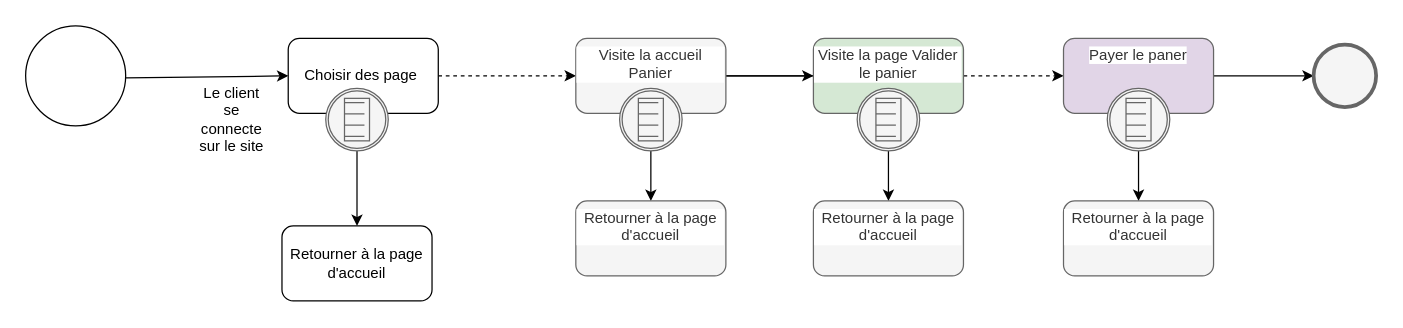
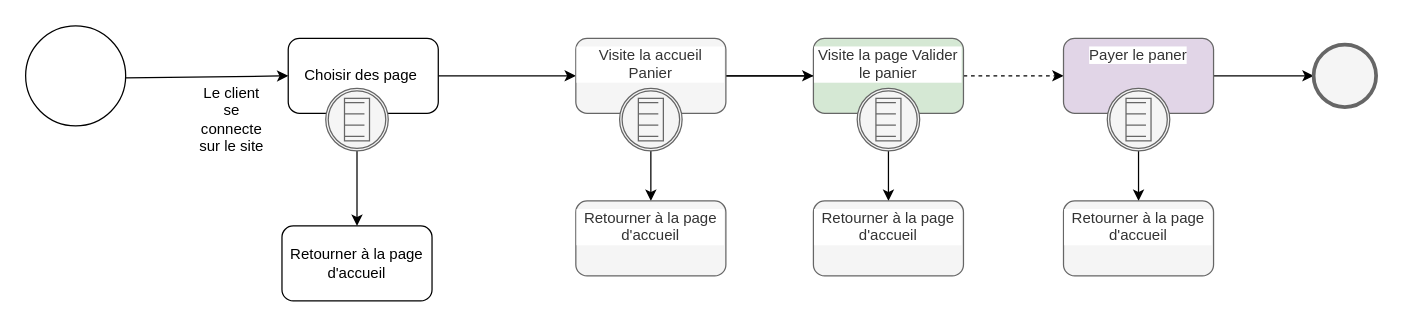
  <mxCell id="0" />
  <mxCell id="1" parent="0" />
  <mxCell id="2" style="edgeStyle=none;html=1;entryX=0;entryY=0.5;entryDx=0;entryDy=0;" edge="1" parent="1" source="3" target="6"><mxGeometry relative="1" as="geometry" /></mxCell>
  <mxCell id="3" value="" style="ellipse;whiteSpace=wrap;html=1;aspect=fixed;" vertex="1" parent="1"><mxGeometry x="20" y="20" width="80" height="80" as="geometry" /></mxCell>
  <mxCell id="4" value="Le client se connecte sur le site" style="text;html=1;strokeColor=none;fillColor=none;align=center;verticalAlign=middle;whiteSpace=wrap;rounded=0;" vertex="1" parent="1"><mxGeometry x="155" y="80" width="60" height="30" as="geometry" /></mxCell>
- <mxCell id="5" style="edgeStyle=none;html=1;exitX=1;exitY=0.5;exitDx=0;exitDy=0;entryX=0;entryY=0.5;entryDx=0;entryDy=0;dashed=1;" edge="1" parent="1" source="6" target="17"><mxGeometry relative="1" as="geometry" /></mxCell>
+ <mxCell id="5" style="edgeStyle=none;html=1;exitX=1;exitY=0.5;exitDx=0;exitDy=0;entryX=0;entryY=0.5;entryDx=0;entryDy=0;" edge="1" parent="1" source="6" target="17"><mxGeometry relative="1" as="geometry" /></mxCell>
  <mxCell id="6" value="Choisir des page&amp;nbsp;" style="rounded=1;whiteSpace=wrap;html=1;" vertex="1" parent="1"><mxGeometry x="230" y="30" width="120" height="60" as="geometry" /></mxCell>
  <mxCell id="7" style="edgeStyle=none;html=1;" edge="1" parent="1" source="8" target="9"><mxGeometry relative="1" as="geometry" /></mxCell>
  <mxCell id="8" value="" style="points=[[0.145,0.145,0],[0.5,0,0],[0.855,0.145,0],[1,0.5,0],[0.855,0.855,0],[0.5,1,0],[0.145,0.855,0],[0,0.5,0]];shape=mxgraph.bpmn.event;html=1;verticalLabelPosition=bottom;labelBackgroundColor=#ffffff;verticalAlign=top;align=center;perimeter=ellipsePerimeter;outlineConnect=0;aspect=fixed;outline=boundInt;symbol=conditional;fillColor=#f5f5f5;fontColor=#333333;strokeColor=#666666;" vertex="1" parent="1"><mxGeometry x="260" y="70" width="50" height="50" as="geometry" /></mxCell>
  <mxCell id="9" value="Retourner à la page d'accueil" style="rounded=1;whiteSpace=wrap;html=1;" vertex="1" parent="1"><mxGeometry x="225" y="180" width="120" height="60" as="geometry" /></mxCell>
  <mxCell id="10" value="" style="edgeStyle=none;html=1;strokeColor=#000000;entryX=0;entryY=0.5;entryDx=0;entryDy=0;entryPerimeter=0;" edge="1" parent="1" source="15" target="11"><mxGeometry relative="1" as="geometry"><mxPoint x="1060" y="160" as="targetPoint" /><mxPoint x="1060" y="60" as="sourcePoint" /></mxGeometry></mxCell>
  <mxCell id="11" value="" style="points=[[0.145,0.145,0],[0.5,0,0],[0.855,0.145,0],[1,0.5,0],[0.855,0.855,0],[0.5,1,0],[0.145,0.855,0],[0,0.5,0]];shape=mxgraph.bpmn.event;html=1;verticalLabelPosition=bottom;labelBackgroundColor=#ffffff;verticalAlign=top;align=center;perimeter=ellipsePerimeter;outlineConnect=0;aspect=fixed;outline=end;symbol=terminate2;fillColor=#f5f5f5;fontColor=#333333;strokeColor=#666666;" vertex="1" parent="1"><mxGeometry x="1050" y="35" width="50" height="50" as="geometry" /></mxCell>
  <mxCell id="12" value="" style="edgeStyle=none;html=1;" edge="1" parent="1"><mxGeometry relative="1" as="geometry"><mxPoint x="580" y="60" as="sourcePoint" /><mxPoint x="660" y="60" as="targetPoint" /></mxGeometry></mxCell>
  <mxCell id="13" style="edgeStyle=none;html=1;exitX=1;exitY=0.5;exitDx=0;exitDy=0;strokeColor=#000000;entryX=0;entryY=0.5;entryDx=0;entryDy=0;" edge="1" parent="1" target="16"><mxGeometry relative="1" as="geometry"><mxPoint x="580" y="60" as="sourcePoint" /><mxPoint x="670" y="60" as="targetPoint" /></mxGeometry></mxCell>
  <mxCell id="14" value="" style="edgeStyle=none;html=1;strokeColor=#000000;exitX=1;exitY=0.5;exitDx=0;exitDy=0;dashed=1;" edge="1" parent="1" source="16" target="15"><mxGeometry relative="1" as="geometry"><mxPoint x="780" y="60" as="sourcePoint" /></mxGeometry></mxCell>
  <mxCell id="15" value="Payer le paner" style="rounded=1;whiteSpace=wrap;html=1;verticalAlign=top;fillColor=#e1d5e7;strokeColor=#666666;fontColor=#333333;labelBackgroundColor=#ffffff;" vertex="1" parent="1"><mxGeometry x="850" y="30" width="120" height="60" as="geometry" /></mxCell>
  <mxCell id="16" value="Visite la page Valider le panier" style="rounded=1;whiteSpace=wrap;html=1;verticalAlign=top;fillColor=#d5e8d4;strokeColor=#666666;fontColor=#333333;labelBackgroundColor=#ffffff;" vertex="1" parent="1"><mxGeometry x="650" y="30" width="120" height="60" as="geometry" /></mxCell>
  <mxCell id="17" value="Visite la accueil Panier" style="rounded=1;whiteSpace=wrap;html=1;verticalAlign=top;fillColor=#f5f5f5;strokeColor=#666666;fontColor=#333333;labelBackgroundColor=#ffffff;" vertex="1" parent="1"><mxGeometry x="460" y="30" width="120" height="60" as="geometry" /></mxCell>
  <mxCell id="18" style="edgeStyle=none;html=1;exitX=0.5;exitY=1;exitDx=0;exitDy=0;exitPerimeter=0;entryX=0.5;entryY=0;entryDx=0;entryDy=0;strokeColor=#000000;" edge="1" parent="1" source="20" target="19"><mxGeometry relative="1" as="geometry"><mxPoint x="520" y="120" as="sourcePoint" /></mxGeometry></mxCell>
  <mxCell id="19" value="Retourner à la page d'accueil" style="rounded=1;whiteSpace=wrap;html=1;verticalAlign=top;fillColor=#f5f5f5;strokeColor=#666666;fontColor=#333333;labelBackgroundColor=#ffffff;" vertex="1" parent="1"><mxGeometry x="460" y="160" width="120" height="60" as="geometry" /></mxCell>
  <mxCell id="20" value="" style="points=[[0.145,0.145,0],[0.5,0,0],[0.855,0.145,0],[1,0.5,0],[0.855,0.855,0],[0.5,1,0],[0.145,0.855,0],[0,0.5,0]];shape=mxgraph.bpmn.event;html=1;verticalLabelPosition=bottom;labelBackgroundColor=#ffffff;verticalAlign=top;align=center;perimeter=ellipsePerimeter;outlineConnect=0;aspect=fixed;outline=boundInt;symbol=conditional;fillColor=#f5f5f5;fontColor=#333333;strokeColor=#666666;" vertex="1" parent="1"><mxGeometry x="495" y="70" width="50" height="50" as="geometry" /></mxCell>
  <mxCell id="21" style="edgeStyle=none;html=1;exitX=0.5;exitY=1;exitDx=0;exitDy=0;exitPerimeter=0;entryX=0.5;entryY=0;entryDx=0;entryDy=0;strokeColor=#000000;" edge="1" parent="1" source="23" target="22"><mxGeometry relative="1" as="geometry"><mxPoint x="710" y="120" as="sourcePoint" /></mxGeometry></mxCell>
  <mxCell id="22" value="Retourner à la page d'accueil" style="rounded=1;whiteSpace=wrap;html=1;verticalAlign=top;fillColor=#f5f5f5;strokeColor=#666666;fontColor=#333333;labelBackgroundColor=#ffffff;" vertex="1" parent="1"><mxGeometry x="650" y="160" width="120" height="60" as="geometry" /></mxCell>
  <mxCell id="23" value="" style="points=[[0.145,0.145,0],[0.5,0,0],[0.855,0.145,0],[1,0.5,0],[0.855,0.855,0],[0.5,1,0],[0.145,0.855,0],[0,0.5,0]];shape=mxgraph.bpmn.event;html=1;verticalLabelPosition=bottom;labelBackgroundColor=#ffffff;verticalAlign=top;align=center;perimeter=ellipsePerimeter;outlineConnect=0;aspect=fixed;outline=boundInt;symbol=conditional;fillColor=#f5f5f5;fontColor=#333333;strokeColor=#666666;" vertex="1" parent="1"><mxGeometry x="685" y="70" width="50" height="50" as="geometry" /></mxCell>
  <mxCell id="24" style="edgeStyle=none;html=1;exitX=0.5;exitY=1;exitDx=0;exitDy=0;exitPerimeter=0;entryX=0.5;entryY=0;entryDx=0;entryDy=0;strokeColor=#000000;" edge="1" parent="1" source="26" target="25"><mxGeometry relative="1" as="geometry"><mxPoint x="910" y="120" as="sourcePoint" /></mxGeometry></mxCell>
  <mxCell id="25" value="Retourner à la page d'accueil" style="rounded=1;whiteSpace=wrap;html=1;verticalAlign=top;fillColor=#f5f5f5;strokeColor=#666666;fontColor=#333333;labelBackgroundColor=#ffffff;" vertex="1" parent="1"><mxGeometry x="850" y="160" width="120" height="60" as="geometry" /></mxCell>
  <mxCell id="26" value="" style="points=[[0.145,0.145,0],[0.5,0,0],[0.855,0.145,0],[1,0.5,0],[0.855,0.855,0],[0.5,1,0],[0.145,0.855,0],[0,0.5,0]];shape=mxgraph.bpmn.event;html=1;verticalLabelPosition=bottom;labelBackgroundColor=#ffffff;verticalAlign=top;align=center;perimeter=ellipsePerimeter;outlineConnect=0;aspect=fixed;outline=boundInt;symbol=conditional;fillColor=#f5f5f5;fontColor=#333333;strokeColor=#666666;" vertex="1" parent="1"><mxGeometry x="885" y="70" width="50" height="50" as="geometry" /></mxCell>
